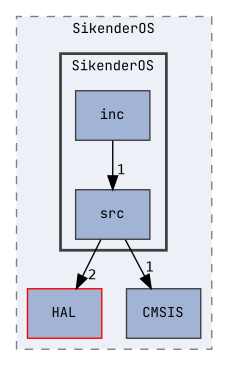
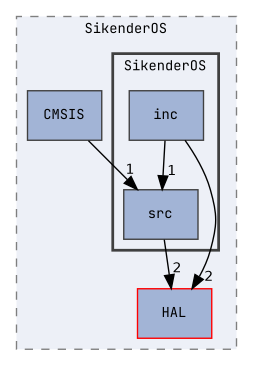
  digraph {
    compound=true
    fontname="JetBrains Mono"
    node [color=grey25 fillcolor="#a2b4d6" fontname="JetBrains Mono" fontsize=10 shape=box style="filled,"]
    edge [fontname="JetBrains Mono" fontsize=10 headlabel=1 labeldistance=1.5 labelfontname=Helvetica labelfontsize=10]
    n1 [label=inc]
    n2 [label=src]
    n3 [color=red label=HAL]
    n4 [label=CMSIS]
    subgraph cluster_1 {
      bgcolor="#edf0f7"
      fontsize=10
      label=SikenderOS
      pencolor=grey50
      style="filled,dashed,"
      n3
      n4
      subgraph cluster_2 {
        bgcolor="#edf0f7"
        fontsize=10
        label=SikenderOS
        pencolor=grey25
        style="filled,bold,"
        n1
        n2
      }
    }
    n1 -> n2
+   n1 -> n3 [headlabel=2]
    n2 -> n3 [headlabel=2]
-   n2 -> n4
+   n4 -> n2
  }
